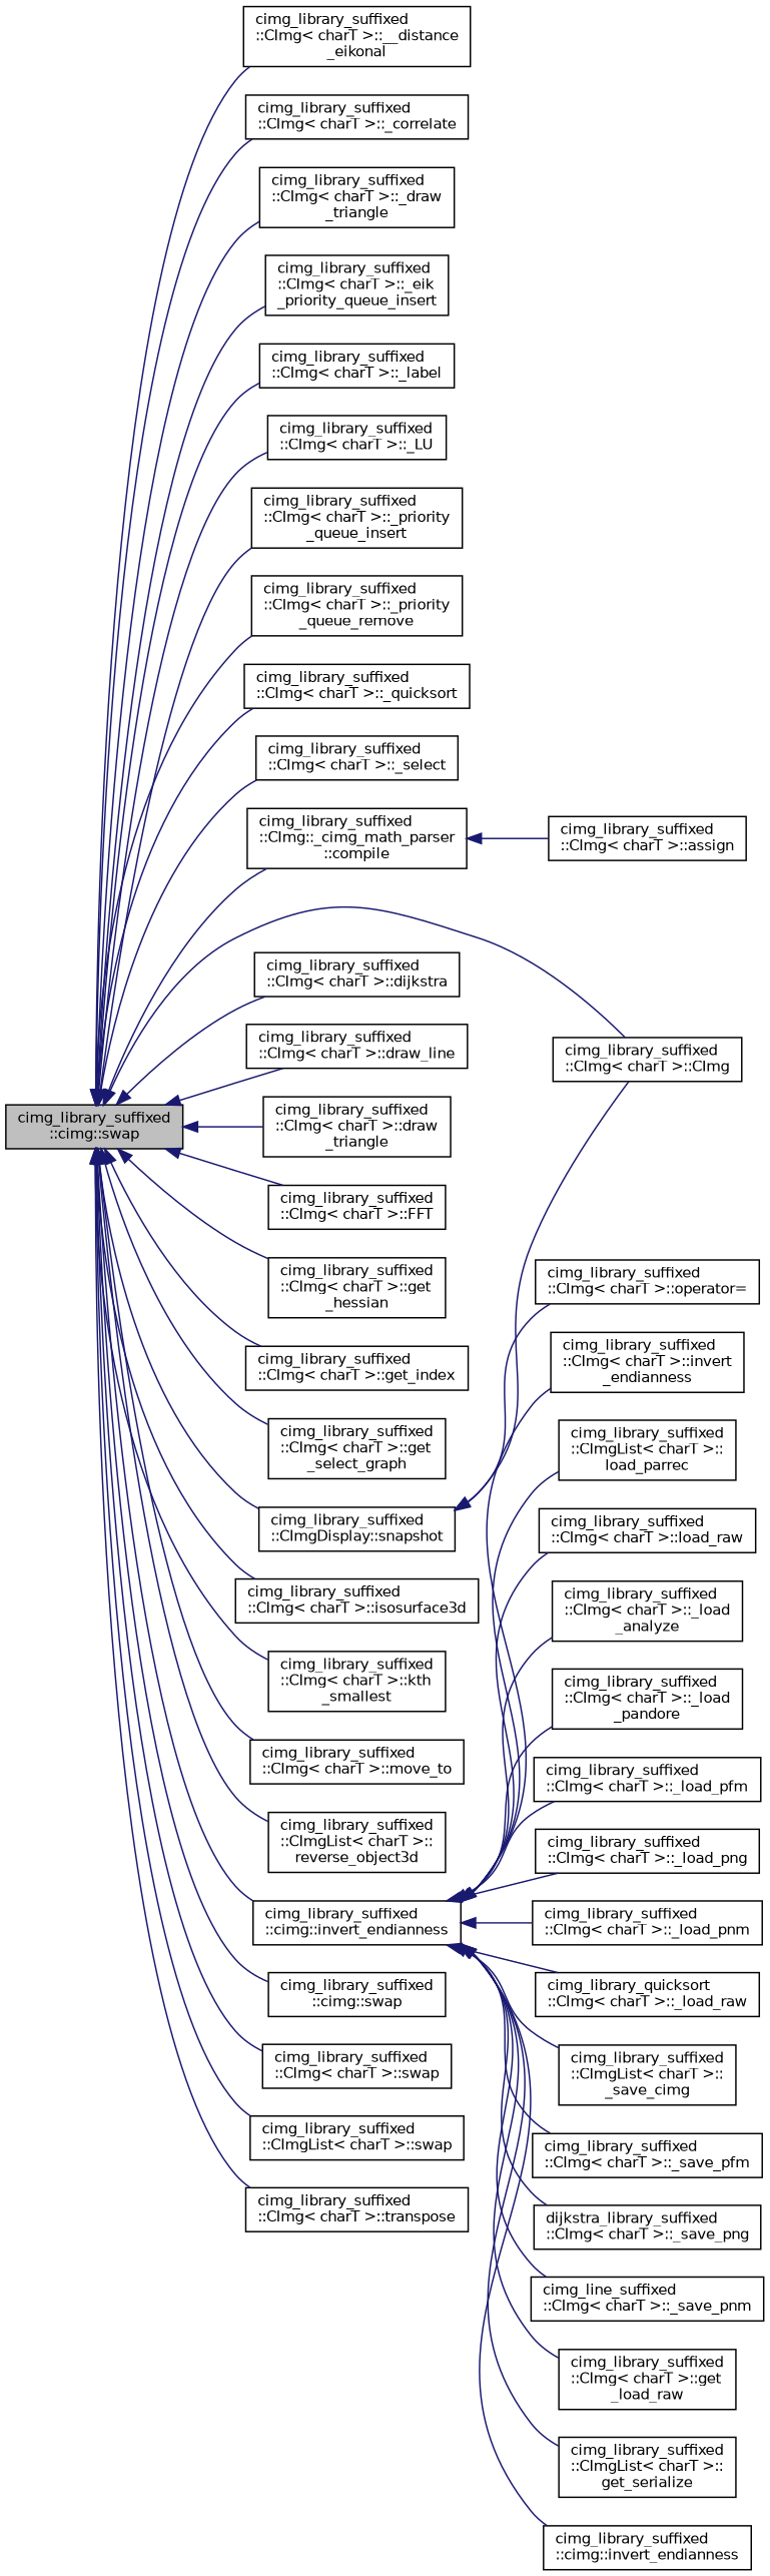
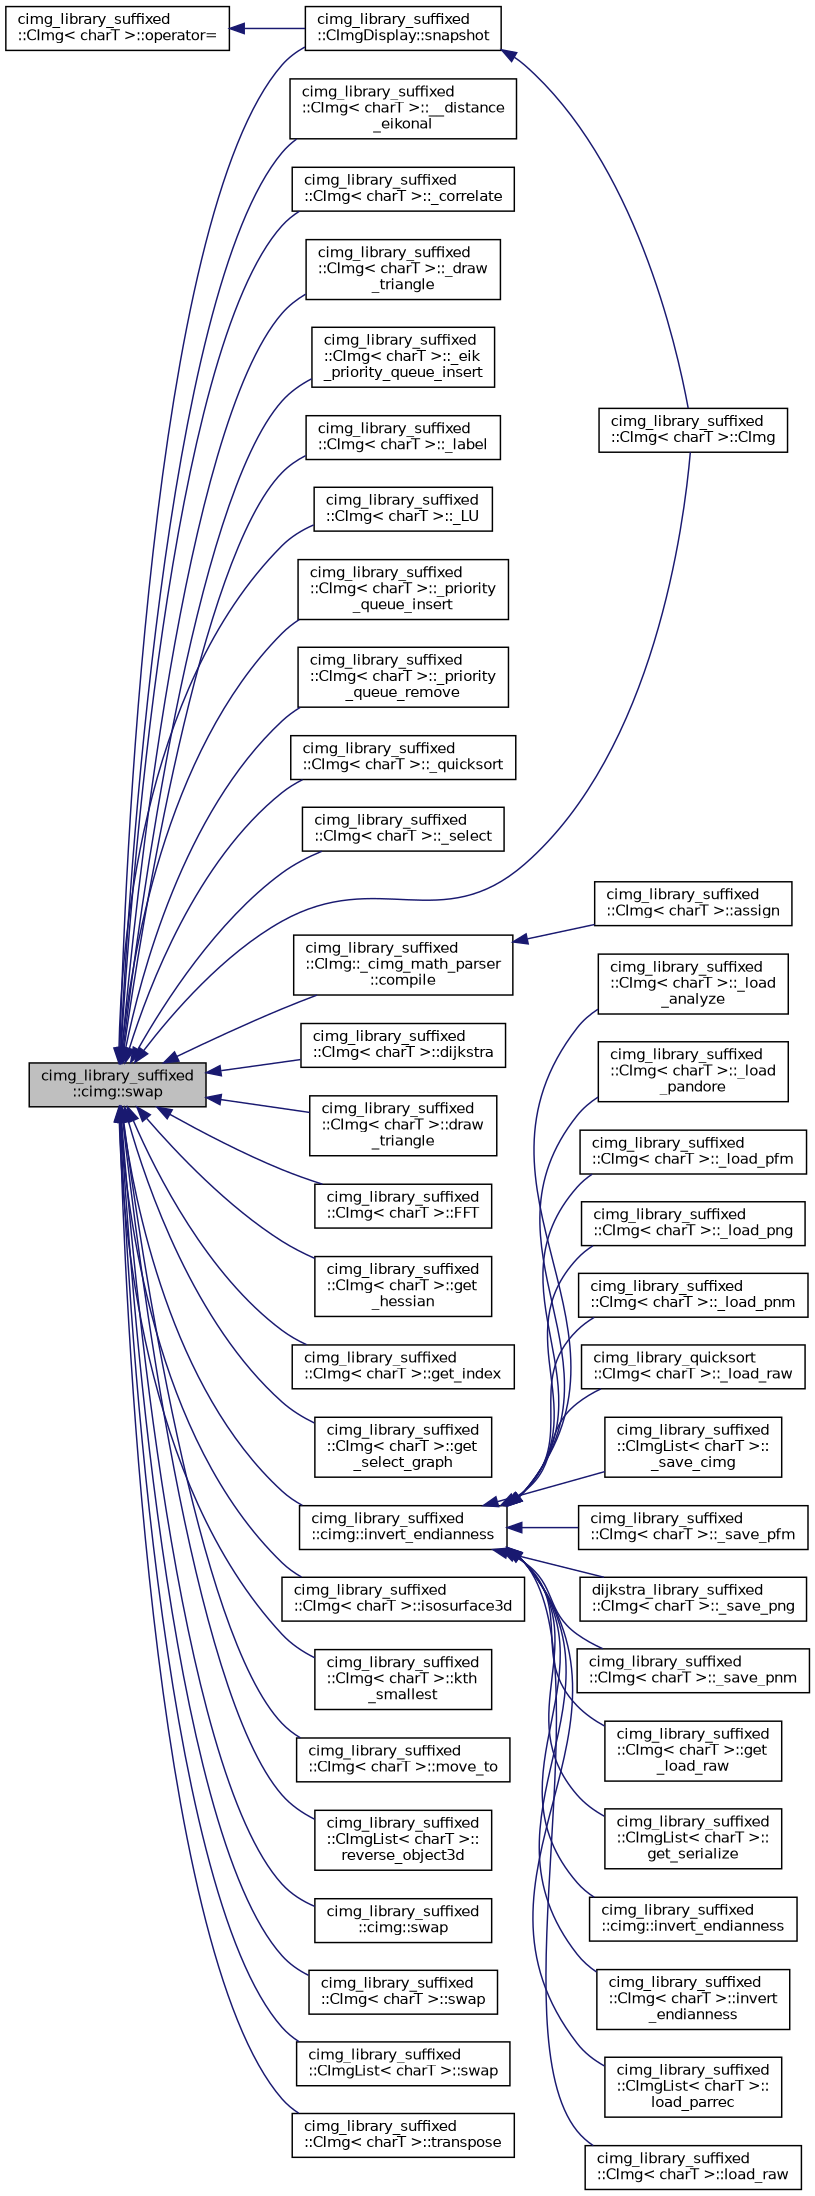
  digraph {
    rankdir=LR
    node [color=black fillcolor=white fontname=Helvetica fontsize=10 shape=record style=filled]
    edge [color=midnightblue dir=back fontname=Helvetica fontsize=10 labelfontname=Helvetica labelfontsize=10 style=solid]
    n1 [fillcolor=grey75 fontcolor=black height=0.2 label="cimg_library_suffixed\l::cimg::swap" width=0.4]
    n2 [height=0.2 label="cimg_library_suffixed\l::CImg\< charT \>::__distance\l_eikonal" width=0.4]
    n3 [height=0.2 label="cimg_library_suffixed\l::CImg\< charT \>::_correlate" width=0.4]
    n4 [height=0.2 label="cimg_library_suffixed\l::CImg\< charT \>::_draw\l_triangle" width=0.4]
    n5 [height=0.2 label="cimg_library_suffixed\l::CImg\< charT \>::_eik\l_priority_queue_insert" width=0.4]
    n6 [height=0.2 label="cimg_library_suffixed\l::CImg\< charT \>::_label" width=0.4]
    n7 [height=0.2 label="cimg_library_suffixed\l::CImg\< charT \>::_LU" width=0.4]
    n8 [height=0.2 label="cimg_library_suffixed\l::CImg\< charT \>::_priority\l_queue_insert" width=0.4]
    n9 [height=0.2 label="cimg_library_suffixed\l::CImg\< charT \>::_priority\l_queue_remove" width=0.4]
    n10 [height=0.2 label="cimg_library_suffixed\l::CImg\< charT \>::_quicksort" width=0.4]
    n11 [height=0.2 label="cimg_library_suffixed\l::CImg\< charT \>::_select" width=0.4]
    n12 [height=0.2 label="cimg_library_suffixed\l::CImg\< charT \>::CImg" width=0.4]
    n13 [height=0.2 label="cimg_library_suffixed\l::CImg::_cimg_math_parser\l::compile" width=0.4]
    n14 [height=0.2 label="cimg_library_suffixed\l::CImg\< charT \>::dijkstra" width=0.4]
-   n15 [height=0.2 label="cimg_library_suffixed\l::CImg\< charT \>::draw_line" width=0.4]
    n16 [height=0.2 label="cimg_library_suffixed\l::CImg\< charT \>::draw\l_triangle" width=0.4]
    n17 [height=0.2 label="cimg_library_suffixed\l::CImg\< charT \>::FFT" width=0.4]
    n18 [height=0.2 label="cimg_library_suffixed\l::CImg\< charT \>::get\l_hessian" width=0.4]
    n19 [height=0.2 label="cimg_library_suffixed\l::CImg\< charT \>::get_index" width=0.4]
    n20 [height=0.2 label="cimg_library_suffixed\l::CImg\< charT \>::get\l_select_graph" width=0.4]
    n21 [height=0.2 label="cimg_library_suffixed\l::cimg::invert_endianness" width=0.4]
    n22 [height=0.2 label="cimg_library_suffixed\l::CImg\< charT \>::isosurface3d" width=0.4]
    n23 [height=0.2 label="cimg_library_suffixed\l::CImg\< charT \>::kth\l_smallest" width=0.4]
    n24 [height=0.2 label="cimg_library_suffixed\l::CImg\< charT \>::move_to" width=0.4]
    n25 [height=0.2 label="cimg_library_suffixed\l::CImgList\< charT \>::\lreverse_object3d" width=0.4]
    n26 [height=0.2 label="cimg_library_suffixed\l::CImgDisplay::snapshot" width=0.4]
    n27 [height=0.2 label="cimg_library_suffixed\l::cimg::swap" width=0.4]
    n28 [height=0.2 label="cimg_library_suffixed\l::CImg\< charT \>::swap" width=0.4]
    n29 [height=0.2 label="cimg_library_suffixed\l::CImgList\< charT \>::swap" width=0.4]
    n30 [height=0.2 label="cimg_library_suffixed\l::CImg\< charT \>::transpose" width=0.4]
    n31 [height=0.2 label="cimg_library_suffixed\l::CImg\< charT \>::assign" width=0.4]
    n32 [height=0.2 label="cimg_library_suffixed\l::CImg\< charT \>::_load\l_analyze" width=0.4]
    n33 [height=0.2 label="cimg_library_suffixed\l::CImg\< charT \>::_load\l_pandore" width=0.4]
    n34 [height=0.2 label="cimg_library_suffixed\l::CImg\< charT \>::_load_pfm" width=0.4]
    n35 [height=0.2 label="cimg_library_suffixed\l::CImg\< charT \>::_load_png" width=0.4]
    n36 [height=0.2 label="cimg_library_suffixed\l::CImg\< charT \>::_load_pnm" width=0.4]
    n37 [height=0.2 label="cimg_library_quicksort\l::CImg\< charT \>::_load_raw" width=0.4]
    n38 [height=0.2 label="cimg_library_suffixed\l::CImgList\< charT \>::\l_save_cimg" width=0.4]
    n39 [height=0.2 label="cimg_library_suffixed\l::CImg\< charT \>::_save_pfm" width=0.4]
    n40 [height=0.2 label="dijkstra_library_suffixed\l::CImg\< charT \>::_save_png" width=0.4]
-   n41 [height=0.2 label="cimg_line_suffixed\l::CImg\< charT \>::_save_pnm" width=0.4]
+   n41 [height=0.2 label="cimg_library_suffixed\l::CImg\< charT \>::_save_pnm" width=0.4]
    n42 [height=0.2 label="cimg_library_suffixed\l::CImg\< charT \>::get\l_load_raw" width=0.4]
    n43 [height=0.2 label="cimg_library_suffixed\l::CImgList\< charT \>::\lget_serialize" width=0.4]
    n44 [height=0.2 label="cimg_library_suffixed\l::cimg::invert_endianness" width=0.4]
    n45 [height=0.2 label="cimg_library_suffixed\l::CImg\< charT \>::invert\l_endianness" width=0.4]
    n46 [height=0.2 label="cimg_library_suffixed\l::CImgList\< charT \>::\lload_parrec" width=0.4]
    n47 [height=0.2 label="cimg_library_suffixed\l::CImg\< charT \>::load_raw" width=0.4]
    n48 [height=0.2 label="cimg_library_suffixed\l::CImg\< charT \>::operator=" width=0.4]
    n1 -> n2
    n1 -> n3
    n1 -> n4
    n1 -> n5
    n1 -> n6
    n1 -> n7
    n1 -> n8
    n1 -> n9
    n1 -> n10
    n1 -> n11
    n1 -> n12
    n1 -> n13
    n1 -> n14
-   n1 -> n15
    n1 -> n16
    n1 -> n17
    n1 -> n18
    n1 -> n19
    n1 -> n20
    n1 -> n21
    n1 -> n22
    n1 -> n23
    n1 -> n24
    n1 -> n25
    n1 -> n26
    n1 -> n27
    n1 -> n28
    n1 -> n29
    n1 -> n30
    n13 -> n31
    n21 -> n32
    n21 -> n33
    n21 -> n34
    n21 -> n35
    n21 -> n36
    n21 -> n37
    n21 -> n38
    n21 -> n39
    n21 -> n40
    n21 -> n41
    n21 -> n42
    n21 -> n43
    n21 -> n44
    n21 -> n45
    n21 -> n46
    n21 -> n47
    n26 -> n12
-   n26 -> n48
+   n48 -> n26
  }
